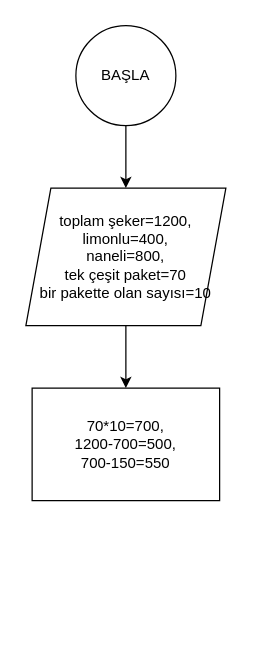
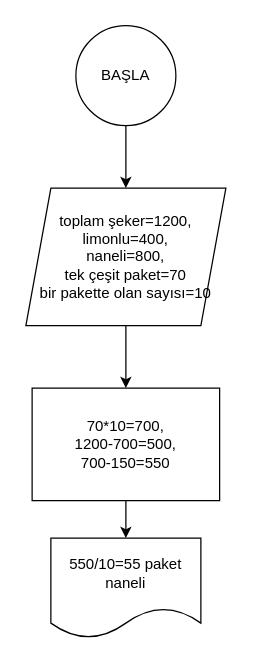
  <mxCell id="0" />
  <mxCell id="1" parent="0" />
  <mxCell id="2" value="" style="edgeStyle=orthogonalEdgeStyle;rounded=0;orthogonalLoop=1;jettySize=auto;html=1;" edge="1" parent="1" source="3" target="5"><mxGeometry relative="1" as="geometry" /></mxCell>
  <mxCell id="3" value="BAŞLA" style="ellipse;whiteSpace=wrap;html=1;aspect=fixed;" vertex="1" parent="1"><mxGeometry x="60" y="20" width="80" height="80" as="geometry" /></mxCell>
  <mxCell id="4" value="" style="edgeStyle=orthogonalEdgeStyle;rounded=0;orthogonalLoop=1;jettySize=auto;html=1;" edge="1" parent="1" source="5" target="7"><mxGeometry relative="1" as="geometry" /></mxCell>
  <mxCell id="5" value="toplam şeker=1200,&lt;br&gt;limonlu=400,&lt;br&gt;naneli=800,&lt;br&gt;tek çeşit paket=70&lt;br&gt;bir pakette olan sayısı=10" style="shape=parallelogram;perimeter=parallelogramPerimeter;whiteSpace=wrap;html=1;fixedSize=1;" vertex="1" parent="1"><mxGeometry x="20" y="150" width="160" height="110" as="geometry" /></mxCell>
+ <mxCell id="6" value="" style="edgeStyle=orthogonalEdgeStyle;rounded=0;orthogonalLoop=1;jettySize=auto;html=1;" edge="1" parent="1" source="7" target="8"><mxGeometry relative="1" as="geometry" /></mxCell>
  <mxCell id="7" value="70*10=700,&lt;br&gt;1200-700=500,&lt;br&gt;700-150=550&lt;br&gt;" style="rounded=0;whiteSpace=wrap;html=1;" vertex="1" parent="1"><mxGeometry x="25" y="310" width="150" height="90" as="geometry" /></mxCell>
+ <mxCell id="8" value="550/10=55 paket naneli" style="shape=document;whiteSpace=wrap;html=1;boundedLbl=1;" vertex="1" parent="1"><mxGeometry x="40" y="430" width="120" height="80" as="geometry" /></mxCell>
